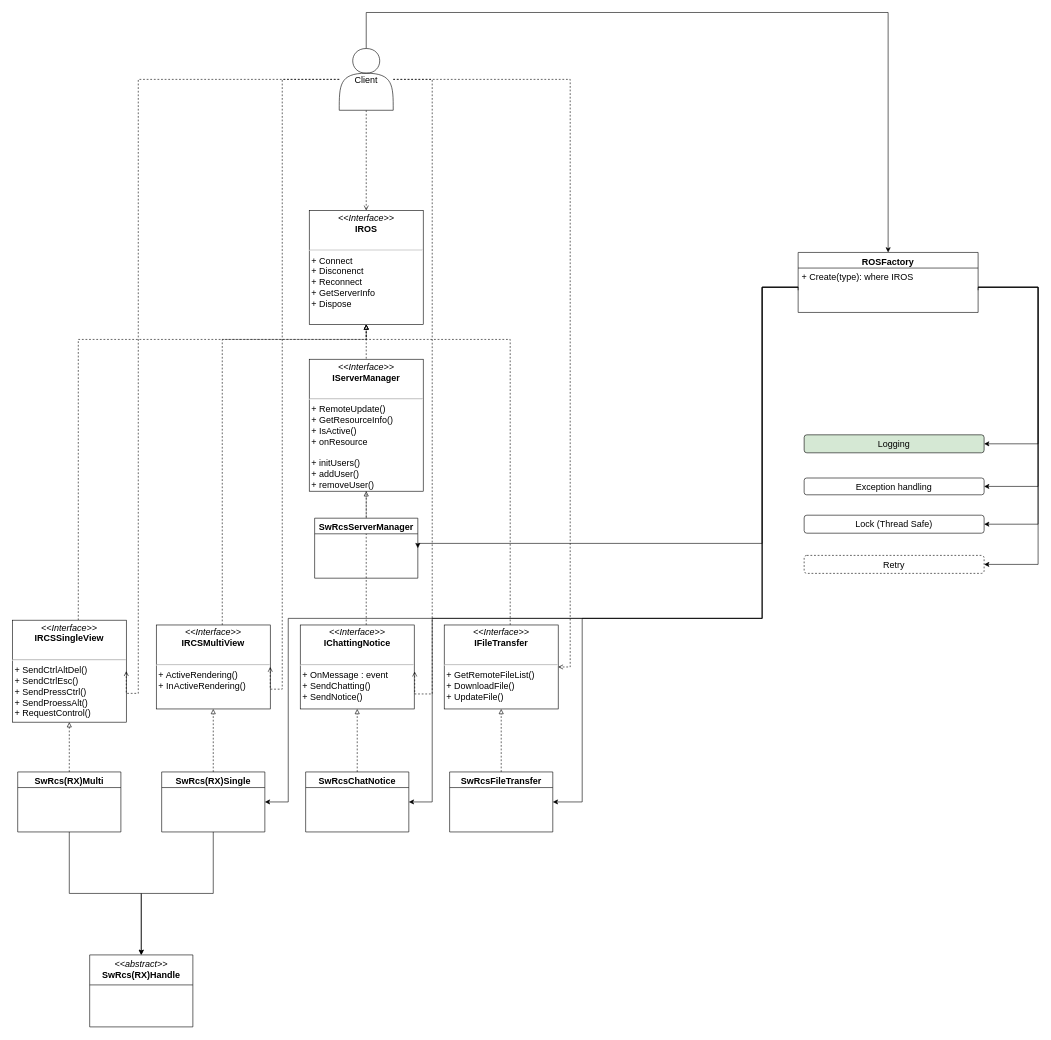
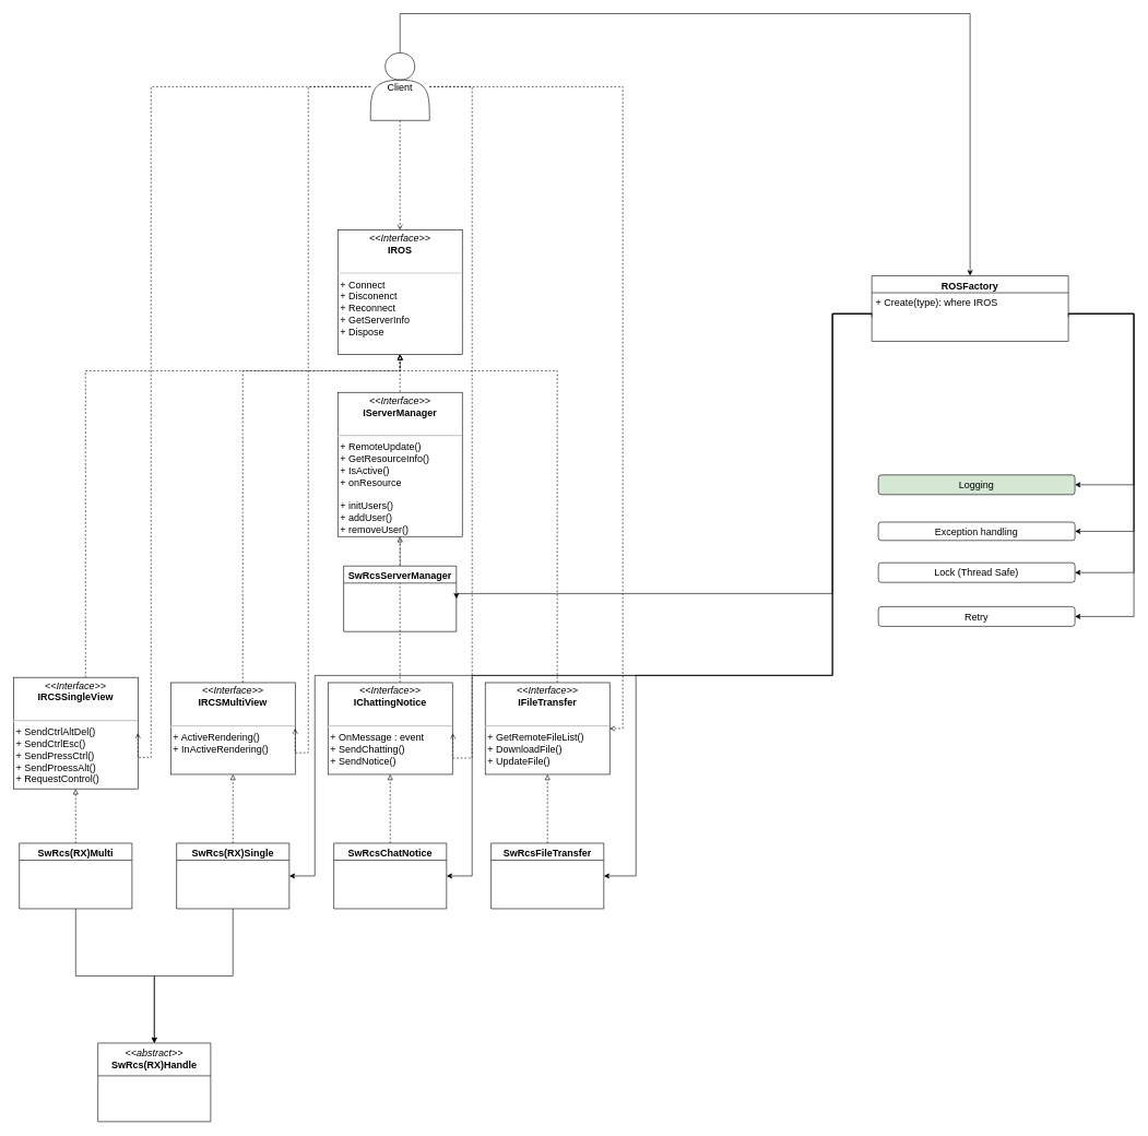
  <mxCell id="0" />
  <mxCell id="1" parent="0" />
  <mxCell id="2" value="&lt;p style=&quot;margin: 4px 0px 0px; text-align: center; font-size: 15px;&quot;&gt;&lt;i style=&quot;font-size: 15px;&quot;&gt;&amp;lt;&amp;lt;Interface&amp;gt;&amp;gt;&lt;/i&gt;&lt;br style=&quot;font-size: 15px;&quot;&gt;&lt;b style=&quot;font-size: 15px;&quot;&gt;IROS&lt;/b&gt;&lt;/p&gt;&lt;p style=&quot;margin: 0px 0px 0px 4px; font-size: 15px;&quot;&gt;&lt;br style=&quot;font-size: 15px;&quot;&gt;&lt;/p&gt;&lt;hr style=&quot;font-size: 15px;&quot;&gt;&lt;p style=&quot;margin: 0px 0px 0px 4px; font-size: 15px;&quot;&gt;+ Connect&lt;/p&gt;&lt;p style=&quot;margin: 0px 0px 0px 4px; font-size: 15px;&quot;&gt;+ Disconenct&lt;/p&gt;&lt;p style=&quot;margin: 0px 0px 0px 4px; font-size: 15px;&quot;&gt;+ Reconnect&lt;/p&gt;&lt;p style=&quot;margin: 0px 0px 0px 4px; font-size: 15px;&quot;&gt;+ GetServerInfo&lt;/p&gt;&lt;p style=&quot;margin: 0px 0px 0px 4px; font-size: 15px;&quot;&gt;+ Dispose&lt;/p&gt;" style="verticalAlign=top;align=left;overflow=fill;fontSize=15;fontFamily=Helvetica;html=1;rounded=0;shadow=0;comic=0;labelBackgroundColor=none;strokeWidth=1" parent="1" vertex="1"><mxGeometry x="515" y="350" width="190" height="190" as="geometry" /></mxCell>
  <mxCell id="3" style="edgeStyle=orthogonalEdgeStyle;rounded=0;orthogonalLoop=1;jettySize=auto;html=1;entryX=0.5;entryY=1;entryDx=0;entryDy=0;dashed=1;endArrow=block;endFill=0;fontSize=15;" parent="1" source="4" target="2" edge="1"><mxGeometry relative="1" as="geometry"><Array as="points"><mxPoint x="130" y="565" /><mxPoint y="565" x="610" /></Array></mxGeometry></mxCell>
  <mxCell id="4" value="&lt;p style=&quot;margin: 4px 0px 0px; text-align: center; font-size: 15px;&quot;&gt;&lt;i style=&quot;font-size: 15px;&quot;&gt;&amp;lt;&amp;lt;Interface&amp;gt;&amp;gt;&lt;/i&gt;&lt;br style=&quot;font-size: 15px;&quot;&gt;&lt;b style=&quot;font-size: 15px;&quot;&gt;IRCSSingleView&lt;/b&gt;&lt;/p&gt;&lt;p style=&quot;margin: 0px 0px 0px 4px; font-size: 15px;&quot;&gt;&lt;br style=&quot;font-size: 15px;&quot;&gt;&lt;/p&gt;&lt;hr style=&quot;font-size: 15px;&quot;&gt;&lt;p style=&quot;margin: 0px 0px 0px 4px; font-size: 15px;&quot;&gt;+ SendCtrlAltDel()&lt;/p&gt;&lt;p style=&quot;margin: 0px 0px 0px 4px; font-size: 15px;&quot;&gt;+ SendCtrlEsc()&lt;/p&gt;&lt;p style=&quot;margin: 0px 0px 0px 4px; font-size: 15px;&quot;&gt;+ SendPressCtrl()&lt;/p&gt;&lt;p style=&quot;margin: 0px 0px 0px 4px; font-size: 15px;&quot;&gt;+ SendProessAlt()&lt;/p&gt;&lt;p style=&quot;margin: 0px 0px 0px 4px; font-size: 15px;&quot;&gt;+ RequestControl()&lt;/p&gt;" style="verticalAlign=top;align=left;overflow=fill;fontSize=15;fontFamily=Helvetica;html=1;rounded=0;shadow=0;comic=0;labelBackgroundColor=none;strokeWidth=1" parent="1" vertex="1"><mxGeometry x="20" y="1033" width="190" height="170" as="geometry" /></mxCell>
  <mxCell id="5" style="edgeStyle=orthogonalEdgeStyle;rounded=0;orthogonalLoop=1;jettySize=auto;html=1;entryX=0.5;entryY=1;entryDx=0;entryDy=0;dashed=1;endArrow=block;endFill=0;fontSize=15;" parent="1" source="6" target="2" edge="1"><mxGeometry relative="1" as="geometry"><Array as="points"><mxPoint x="370" y="565" /><mxPoint y="565" x="610" /></Array></mxGeometry></mxCell>
  <mxCell id="6" value="&lt;p style=&quot;margin: 4px 0px 0px; text-align: center; font-size: 15px;&quot;&gt;&lt;i style=&quot;font-size: 15px;&quot;&gt;&amp;lt;&amp;lt;Interface&amp;gt;&amp;gt;&lt;/i&gt;&lt;br style=&quot;font-size: 15px;&quot;&gt;&lt;b style=&quot;font-size: 15px;&quot;&gt;IRCSMultiView&lt;/b&gt;&lt;/p&gt;&lt;p style=&quot;margin: 0px 0px 0px 4px; font-size: 15px;&quot;&gt;&lt;br style=&quot;font-size: 15px;&quot;&gt;&lt;/p&gt;&lt;hr style=&quot;font-size: 15px;&quot;&gt;&lt;p style=&quot;margin: 0px 0px 0px 4px; font-size: 15px;&quot;&gt;+ ActiveRendering()&lt;/p&gt;&lt;p style=&quot;margin: 0px 0px 0px 4px; font-size: 15px;&quot;&gt;+ InActiveRendering()&lt;/p&gt;" style="verticalAlign=top;align=left;overflow=fill;fontSize=15;fontFamily=Helvetica;html=1;rounded=0;shadow=0;comic=0;labelBackgroundColor=none;strokeWidth=1" parent="1" vertex="1"><mxGeometry x="260" y="1041" width="190" height="140" as="geometry" /></mxCell>
  <mxCell id="7" style="edgeStyle=orthogonalEdgeStyle;rounded=0;orthogonalLoop=1;jettySize=auto;html=1;entryX=0.5;entryY=1;entryDx=0;entryDy=0;dashed=1;endArrow=block;endFill=0;fontSize=15;" parent="1" source="8" target="2" edge="1"><mxGeometry relative="1" as="geometry"><Array as="points"><mxPoint y="1040" x="610" /><mxPoint y="1040" x="610" /></Array></mxGeometry></mxCell>
  <mxCell id="8" value="&lt;p style=&quot;margin: 4px 0px 0px; text-align: center; font-size: 15px;&quot;&gt;&lt;i style=&quot;font-size: 15px;&quot;&gt;&amp;lt;&amp;lt;Interface&amp;gt;&amp;gt;&lt;/i&gt;&lt;br style=&quot;font-size: 15px;&quot;&gt;&lt;b style=&quot;font-size: 15px;&quot;&gt;IChattingNotice&lt;/b&gt;&lt;/p&gt;&lt;p style=&quot;margin: 0px 0px 0px 4px; font-size: 15px;&quot;&gt;&lt;br style=&quot;font-size: 15px;&quot;&gt;&lt;/p&gt;&lt;hr style=&quot;font-size: 15px;&quot;&gt;&lt;p style=&quot;margin: 0px 0px 0px 4px; font-size: 15px;&quot;&gt;+ OnMessage : event&lt;/p&gt;&lt;p style=&quot;margin: 0px 0px 0px 4px; font-size: 15px;&quot;&gt;+ SendChatting()&lt;/p&gt;&lt;p style=&quot;margin: 0px 0px 0px 4px; font-size: 15px;&quot;&gt;+ SendNotice()&lt;/p&gt;" style="verticalAlign=top;align=left;overflow=fill;fontSize=15;fontFamily=Helvetica;html=1;rounded=0;shadow=0;comic=0;labelBackgroundColor=none;strokeWidth=1" parent="1" vertex="1"><mxGeometry x="500" y="1041" width="190" height="140" as="geometry" /></mxCell>
  <mxCell id="9" style="edgeStyle=orthogonalEdgeStyle;rounded=0;orthogonalLoop=1;jettySize=auto;html=1;dashed=1;endArrow=block;endFill=0;fontSize=15;" parent="1" source="10" target="2" edge="1"><mxGeometry relative="1" as="geometry"><Array as="points"><mxPoint x="850" y="565" /><mxPoint y="565" x="610" /></Array></mxGeometry></mxCell>
  <mxCell id="10" value="&lt;p style=&quot;margin: 4px 0px 0px; text-align: center; font-size: 15px;&quot;&gt;&lt;i style=&quot;font-size: 15px;&quot;&gt;&amp;lt;&amp;lt;Interface&amp;gt;&amp;gt;&lt;/i&gt;&lt;br style=&quot;font-size: 15px;&quot;&gt;&lt;b style=&quot;font-size: 15px;&quot;&gt;IFileTransfer&lt;/b&gt;&lt;/p&gt;&lt;p style=&quot;margin: 0px 0px 0px 4px; font-size: 15px;&quot;&gt;&lt;br style=&quot;font-size: 15px;&quot;&gt;&lt;/p&gt;&lt;hr style=&quot;font-size: 15px;&quot;&gt;&lt;p style=&quot;margin: 0px 0px 0px 4px; font-size: 15px;&quot;&gt;+ GetRemoteFileList()&lt;/p&gt;&lt;p style=&quot;margin: 0px 0px 0px 4px; font-size: 15px;&quot;&gt;+ DownloadFile()&lt;/p&gt;&lt;p style=&quot;margin: 0px 0px 0px 4px; font-size: 15px;&quot;&gt;+ UpdateFile()&lt;/p&gt;" style="verticalAlign=top;align=left;overflow=fill;fontSize=15;fontFamily=Helvetica;html=1;rounded=0;shadow=0;comic=0;labelBackgroundColor=none;strokeWidth=1" parent="1" vertex="1"><mxGeometry x="740" y="1041" width="190" height="140" as="geometry" /></mxCell>
  <mxCell id="11" value="&lt;p style=&quot;margin: 4px 0px 0px; text-align: center; font-size: 15px;&quot;&gt;&lt;i style=&quot;font-size: 15px;&quot;&gt;&amp;lt;&amp;lt;Interface&amp;gt;&amp;gt;&lt;/i&gt;&lt;br style=&quot;font-size: 15px;&quot;&gt;&lt;b style=&quot;font-size: 15px;&quot;&gt;IServerManager&lt;/b&gt;&lt;/p&gt;&lt;p style=&quot;margin: 0px 0px 0px 4px; font-size: 15px;&quot;&gt;&lt;br style=&quot;font-size: 15px;&quot;&gt;&lt;/p&gt;&lt;hr style=&quot;font-size: 15px;&quot;&gt;&lt;p style=&quot;margin: 0px 0px 0px 4px; font-size: 15px;&quot;&gt;+ RemoteUpdate()&lt;/p&gt;&lt;p style=&quot;margin: 0px 0px 0px 4px; font-size: 15px;&quot;&gt;+ GetResourceInfo()&lt;/p&gt;&lt;p style=&quot;margin: 0px 0px 0px 4px; font-size: 15px;&quot;&gt;+ IsActive()&lt;/p&gt;&lt;p style=&quot;margin: 0px 0px 0px 4px; font-size: 15px;&quot;&gt;+ onResource&lt;/p&gt;&lt;p style=&quot;margin: 0px 0px 0px 4px; font-size: 15px;&quot;&gt;&lt;br&gt;&lt;/p&gt;&lt;p style=&quot;margin: 0px 0px 0px 4px; font-size: 15px;&quot;&gt;+ initUsers()&lt;/p&gt;&lt;p style=&quot;margin: 0px 0px 0px 4px; font-size: 15px;&quot;&gt;+ addUser()&lt;/p&gt;&lt;p style=&quot;margin: 0px 0px 0px 4px; font-size: 15px;&quot;&gt;+ removeUser()&lt;/p&gt;&lt;p style=&quot;margin: 0px 0px 0px 4px; font-size: 15px;&quot;&gt;&lt;br&gt;&lt;/p&gt;" style="verticalAlign=top;align=left;overflow=fill;fontSize=15;fontFamily=Helvetica;html=1;rounded=0;shadow=0;comic=0;labelBackgroundColor=none;strokeWidth=1" parent="1" vertex="1"><mxGeometry x="515" y="598" width="190" height="220" as="geometry" /></mxCell>
  <mxCell id="12" value="&lt;span style=&quot;font-weight: normal; font-size: 15px;&quot;&gt;&lt;i style=&quot;font-size: 15px;&quot;&gt;&amp;lt;&amp;lt;abstract&amp;gt;&amp;gt;&lt;/i&gt;&lt;/span&gt;&lt;br style=&quot;font-size: 15px;&quot;&gt;SwRcs(RX)Handle" style="swimlane;fontStyle=1;align=center;verticalAlign=top;childLayout=stackLayout;horizontal=1;startSize=50;horizontalStack=0;resizeParent=1;resizeParentMax=0;resizeLast=0;collapsible=1;marginBottom=0;whiteSpace=wrap;html=1;fontSize=15;" parent="1" vertex="1"><mxGeometry x="149" y="1591" width="172" height="120" as="geometry" /></mxCell>
  <mxCell id="13" style="edgeStyle=orthogonalEdgeStyle;rounded=0;orthogonalLoop=1;jettySize=auto;html=1;dashed=1;endArrow=block;endFill=0;fontSize=15;" parent="1" source="15" target="4" edge="1"><mxGeometry relative="1" as="geometry" /></mxCell>
  <mxCell id="14" style="edgeStyle=orthogonalEdgeStyle;rounded=0;orthogonalLoop=1;jettySize=auto;html=1;entryX=0.5;entryY=0;entryDx=0;entryDy=0;fontSize=15;" parent="1" source="15" target="12" edge="1"><mxGeometry relative="1" as="geometry" /></mxCell>
  <mxCell id="15" value="SwRcs(RX)Multi" style="swimlane;fontStyle=1;align=center;verticalAlign=top;childLayout=stackLayout;horizontal=1;startSize=26;horizontalStack=0;resizeParent=1;resizeParentMax=0;resizeLast=0;collapsible=1;marginBottom=0;whiteSpace=wrap;html=1;fontSize=15;" parent="1" vertex="1"><mxGeometry x="29" y="1286" width="172" height="100" as="geometry" /></mxCell>
  <mxCell id="16" style="edgeStyle=orthogonalEdgeStyle;rounded=0;orthogonalLoop=1;jettySize=auto;html=1;dashed=1;endArrow=block;endFill=0;fontSize=15;" parent="1" source="18" target="6" edge="1"><mxGeometry relative="1" as="geometry" /></mxCell>
  <mxCell id="17" style="edgeStyle=orthogonalEdgeStyle;rounded=0;orthogonalLoop=1;jettySize=auto;html=1;fontSize=15;" parent="1" source="18" target="12" edge="1"><mxGeometry relative="1" as="geometry" /></mxCell>
  <mxCell id="18" value="SwRcs(RX)Single" style="swimlane;fontStyle=1;align=center;verticalAlign=top;childLayout=stackLayout;horizontal=1;startSize=26;horizontalStack=0;resizeParent=1;resizeParentMax=0;resizeLast=0;collapsible=1;marginBottom=0;whiteSpace=wrap;html=1;fontSize=15;" parent="1" vertex="1"><mxGeometry x="269" y="1286" width="172" height="100" as="geometry" /></mxCell>
  <mxCell id="19" style="edgeStyle=orthogonalEdgeStyle;rounded=0;orthogonalLoop=1;jettySize=auto;html=1;entryX=0.5;entryY=1;entryDx=0;entryDy=0;dashed=1;endArrow=block;endFill=0;fontSize=15;" parent="1" source="20" target="8" edge="1"><mxGeometry relative="1" as="geometry" /></mxCell>
  <mxCell id="20" value="SwRcsChatNotice" style="swimlane;fontStyle=1;align=center;verticalAlign=top;childLayout=stackLayout;horizontal=1;startSize=26;horizontalStack=0;resizeParent=1;resizeParentMax=0;resizeLast=0;collapsible=1;marginBottom=0;whiteSpace=wrap;html=1;fontSize=15;" parent="1" vertex="1"><mxGeometry x="509" y="1286" width="172" height="100" as="geometry" /></mxCell>
  <mxCell id="21" style="edgeStyle=orthogonalEdgeStyle;rounded=0;orthogonalLoop=1;jettySize=auto;html=1;entryX=0.5;entryY=1;entryDx=0;entryDy=0;dashed=1;endArrow=block;endFill=0;fontSize=15;" parent="1" source="22" target="10" edge="1"><mxGeometry relative="1" as="geometry" /></mxCell>
  <mxCell id="22" value="SwRcsFileTransfer" style="swimlane;fontStyle=1;align=center;verticalAlign=top;childLayout=stackLayout;horizontal=1;startSize=26;horizontalStack=0;resizeParent=1;resizeParentMax=0;resizeLast=0;collapsible=1;marginBottom=0;whiteSpace=wrap;html=1;fontSize=15;" parent="1" vertex="1"><mxGeometry x="749" y="1286" width="172" height="100" as="geometry" /></mxCell>
  <mxCell id="23" style="edgeStyle=orthogonalEdgeStyle;rounded=0;orthogonalLoop=1;jettySize=auto;html=1;entryX=0.5;entryY=1;entryDx=0;entryDy=0;dashed=1;endArrow=block;endFill=0;fontSize=15;" parent="1" source="24" target="11" edge="1"><mxGeometry relative="1" as="geometry" /></mxCell>
  <mxCell id="24" value="&lt;font style=&quot;font-size: 15px;&quot;&gt;SwRcsServerManager&lt;/font&gt;" style="swimlane;fontStyle=1;align=center;verticalAlign=top;childLayout=stackLayout;horizontal=1;startSize=26;horizontalStack=0;resizeParent=1;resizeParentMax=0;resizeLast=0;collapsible=1;marginBottom=0;whiteSpace=wrap;html=1;fontSize=15;" parent="1" vertex="1"><mxGeometry x="524" y="863" width="172" height="100" as="geometry" /></mxCell>
  <mxCell id="25" style="edgeStyle=orthogonalEdgeStyle;rounded=0;orthogonalLoop=1;jettySize=auto;html=1;entryX=1;entryY=0.5;entryDx=0;entryDy=0;dashed=1;endArrow=open;endFill=0;fontSize=15;" parent="1" source="30" target="10" edge="1"><mxGeometry relative="1" as="geometry" /></mxCell>
  <mxCell id="26" style="edgeStyle=orthogonalEdgeStyle;rounded=0;orthogonalLoop=1;jettySize=auto;html=1;entryX=1;entryY=0.5;entryDx=0;entryDy=0;dashed=1;endArrow=open;endFill=0;fontSize=15;" parent="1" source="30" target="6" edge="1"><mxGeometry relative="1" as="geometry"><Array as="points"><mxPoint x="470" y="132" /><mxPoint x="470" y="1148" /></Array></mxGeometry></mxCell>
  <mxCell id="27" style="edgeStyle=orthogonalEdgeStyle;rounded=0;orthogonalLoop=1;jettySize=auto;html=1;entryX=1;entryY=0.5;entryDx=0;entryDy=0;dashed=1;endArrow=open;endFill=0;fontSize=15;" parent="1" source="30" target="4" edge="1"><mxGeometry relative="1" as="geometry"><Array as="points"><mxPoint x="230" y="132" /><mxPoint x="230" y="1155" /></Array></mxGeometry></mxCell>
  <mxCell id="28" style="edgeStyle=orthogonalEdgeStyle;rounded=0;orthogonalLoop=1;jettySize=auto;html=1;dashed=1;endArrow=open;endFill=0;fontSize=15;" parent="1" source="30" target="2" edge="1"><mxGeometry relative="1" as="geometry" /></mxCell>
  <mxCell id="29" style="edgeStyle=orthogonalEdgeStyle;rounded=0;orthogonalLoop=1;jettySize=auto;html=1;entryX=0.5;entryY=0;entryDx=0;entryDy=0;fontSize=15;" parent="1" source="30" target="35" edge="1"><mxGeometry relative="1" as="geometry"><Array as="points"><mxPoint y="20" x="610" /><mxPoint x="1480" y="20" /></Array></mxGeometry></mxCell>
  <mxCell id="30" value="Client" style="shape=actor;whiteSpace=wrap;html=1;fontSize=15;" parent="1" vertex="1"><mxGeometry x="565" y="80" width="90" height="103" as="geometry" /></mxCell>
  <mxCell id="31" value="Logging" style="rounded=1;whiteSpace=wrap;html=1;fontSize=15;fillColor=#d5e8d4;" parent="1" vertex="1"><mxGeometry x="1340" y="724" width="300" height="30" as="geometry" /></mxCell>
  <mxCell id="32" value="Exception handling" style="rounded=1;whiteSpace=wrap;html=1;fontSize=15;" parent="1" vertex="1"><mxGeometry x="1340" y="796" width="300" height="28" as="geometry" /></mxCell>
- <mxCell id="33" value="Retry" style="rounded=1;whiteSpace=wrap;html=1;fontSize=15;dashed=1;" parent="1" vertex="1"><mxGeometry x="1340" y="925" width="300" height="30" as="geometry" /></mxCell>
+ <mxCell id="33" value="Retry" style="rounded=1;whiteSpace=wrap;html=1;fontSize=15;" parent="1" vertex="1"><mxGeometry x="1340" y="925" width="300" height="30" as="geometry" /></mxCell>
  <mxCell id="34" value="Lock (Thread Safe)" style="rounded=1;whiteSpace=wrap;html=1;fontSize=15;" parent="1" vertex="1"><mxGeometry x="1340" y="858" width="300" height="30" as="geometry" /></mxCell>
  <mxCell id="35" value="&lt;font style=&quot;font-size: 15px;&quot;&gt;ROSFactory&lt;/font&gt;" style="swimlane;fontStyle=1;align=center;verticalAlign=top;childLayout=stackLayout;horizontal=1;startSize=26;horizontalStack=0;resizeParent=1;resizeParentMax=0;resizeLast=0;collapsible=1;marginBottom=0;whiteSpace=wrap;html=1;fontSize=15;" parent="1" vertex="1"><mxGeometry x="1330" y="420" width="300" height="100" as="geometry" /></mxCell>
  <mxCell id="36" value="&lt;font style=&quot;font-size: 15px;&quot;&gt;+ Create(type): where IROS&lt;/font&gt;" style="text;strokeColor=none;fillColor=none;align=left;verticalAlign=top;spacingLeft=4;spacingRight=4;overflow=hidden;rotatable=0;points=[[0,0.5],[1,0.5]];portConstraint=eastwest;whiteSpace=wrap;html=1;fontSize=15;" parent="35" vertex="1"><mxGeometry y="26" width="300" height="74" as="geometry" /></mxCell>
  <mxCell id="37" style="edgeStyle=orthogonalEdgeStyle;rounded=0;orthogonalLoop=1;jettySize=auto;html=1;entryX=1.004;entryY=0.555;entryDx=0;entryDy=0;entryPerimeter=0;dashed=1;endArrow=open;endFill=0;fontSize=15;" parent="1" source="30" target="8" edge="1"><mxGeometry relative="1" as="geometry"><Array as="points"><mxPoint x="720" y="132" /><mxPoint x="720" y="1156" /></Array></mxGeometry></mxCell>
  <mxCell id="38" style="edgeStyle=orthogonalEdgeStyle;rounded=0;orthogonalLoop=1;jettySize=auto;html=1;entryX=1;entryY=0.5;entryDx=0;entryDy=0;endArrow=classic;endFill=1;fontSize=15;" parent="1" source="36" target="24" edge="1"><mxGeometry relative="1" as="geometry"><Array as="points"><mxPoint x="1270" y="478" /><mxPoint x="1270" y="905" /></Array></mxGeometry></mxCell>
  <mxCell id="39" style="edgeStyle=orthogonalEdgeStyle;rounded=0;orthogonalLoop=1;jettySize=auto;html=1;exitX=0;exitY=0.5;exitDx=0;exitDy=0;entryX=1;entryY=0.5;entryDx=0;entryDy=0;endArrow=classic;endFill=1;fontSize=15;" parent="1" source="36" target="22" edge="1"><mxGeometry relative="1" as="geometry"><Array as="points"><mxPoint x="1330" y="478" /><mxPoint x="1270" y="478" /><mxPoint x="1270" y="1030" /><mxPoint x="970" y="1030" /><mxPoint x="970" y="1336" /></Array></mxGeometry></mxCell>
  <mxCell id="40" style="edgeStyle=orthogonalEdgeStyle;rounded=0;orthogonalLoop=1;jettySize=auto;html=1;entryX=1;entryY=0.5;entryDx=0;entryDy=0;endArrow=classic;endFill=1;fontSize=15;" parent="1" source="36" target="20" edge="1"><mxGeometry relative="1" as="geometry"><Array as="points"><mxPoint x="1270" y="478" /><mxPoint x="1270" y="1030" /><mxPoint x="720" y="1030" /><mxPoint x="720" y="1336" /></Array></mxGeometry></mxCell>
  <mxCell id="41" style="edgeStyle=orthogonalEdgeStyle;rounded=0;orthogonalLoop=1;jettySize=auto;html=1;fontSize=15;" parent="1" source="36" target="31" edge="1"><mxGeometry relative="1" as="geometry"><Array as="points"><mxPoint x="1730" y="478" /><mxPoint x="1730" y="739" /></Array></mxGeometry></mxCell>
  <mxCell id="42" style="edgeStyle=orthogonalEdgeStyle;rounded=0;orthogonalLoop=1;jettySize=auto;html=1;exitX=1;exitY=0.5;exitDx=0;exitDy=0;fontSize=15;" parent="1" source="36" target="32" edge="1"><mxGeometry relative="1" as="geometry"><Array as="points"><mxPoint x="1730" y="478" /><mxPoint x="1730" y="810" /></Array></mxGeometry></mxCell>
  <mxCell id="43" style="edgeStyle=orthogonalEdgeStyle;rounded=0;orthogonalLoop=1;jettySize=auto;html=1;fontSize=15;" parent="1" source="36" target="34" edge="1"><mxGeometry relative="1" as="geometry"><Array as="points"><mxPoint x="1730" y="478" /><mxPoint x="1730" y="873" /></Array></mxGeometry></mxCell>
  <mxCell id="44" style="edgeStyle=orthogonalEdgeStyle;rounded=0;orthogonalLoop=1;jettySize=auto;html=1;fontSize=15;" parent="1" source="36" target="33" edge="1"><mxGeometry relative="1" as="geometry"><Array as="points"><mxPoint x="1730" y="478" /><mxPoint x="1730" y="940" /></Array></mxGeometry></mxCell>
  <mxCell id="45" style="edgeStyle=orthogonalEdgeStyle;rounded=0;orthogonalLoop=1;jettySize=auto;html=1;entryX=1;entryY=0.5;entryDx=0;entryDy=0;endArrow=classic;endFill=1;fontSize=15;" parent="1" source="36" target="18" edge="1"><mxGeometry relative="1" as="geometry"><Array as="points"><mxPoint x="1270" y="478" /><mxPoint x="1270" y="1030" /><mxPoint x="480" y="1030" /><mxPoint x="480" y="1336" /></Array></mxGeometry></mxCell>
